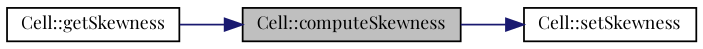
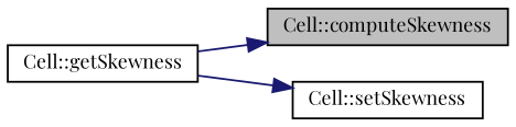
  digraph {
    fontname="Playfair Display"
    rankdir=LR
    node [color=black fillcolor=white fontname="Playfair Display" fontsize=10 shape=record style=filled]
    edge [color=midnightblue fontname="Playfair Display" fontsize=10 labelfontname=Helvetica labelfontsize=10 style=solid]
    n1 [fillcolor=grey75 fontcolor=black height=0.2 label="Cell::computeSkewness" width=0.4]
    n2 [height=0.2 label="Cell::setSkewness" width=0.4]
    n3 [height=0.2 label="Cell::getSkewness" width=0.4]
-   n1 -> n2
+   n3 -> n2
    n3 -> n1
  }
